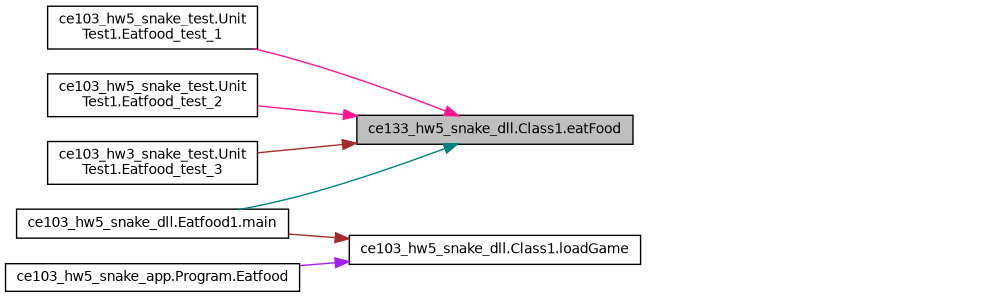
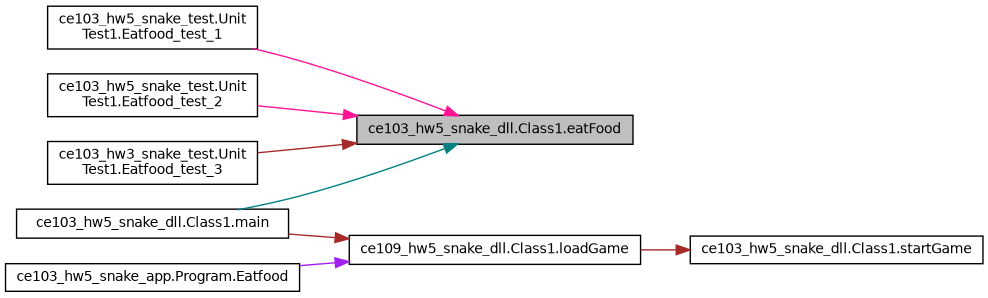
  digraph {
    rankdir=RL
    node [color=black fillcolor=white fontname=Helvetica fontsize=10 shape=record style=filled]
    edge [color=brown dir=back fontname=Helvetica fontsize=10 labelfontname=Helvetica labelfontsize=10 style=solid]
-   n1 [fillcolor=grey75 fontcolor=black height=0.2 label="ce133_hw5_snake_dll.Class1.eatFood" width=0.4]
+   n1 [fillcolor=grey75 fontcolor=black height=0.2 label="ce103_hw5_snake_dll.Class1.eatFood" width=0.4]
    n2 [height=0.2 label="ce103_hw5_snake_test.Unit\lTest1.Eatfood_test_1" width=0.4]
    n3 [height=0.2 label="ce103_hw5_snake_test.Unit\lTest1.Eatfood_test_2" width=0.4]
    n4 [height=0.2 label="ce103_hw3_snake_test.Unit\lTest1.Eatfood_test_3" width=0.4]
-   n5 [height=0.2 label="ce103_hw5_snake_dll.Eatfood1.main" width=0.4]
-   n7 [height=0.2 label="ce103_hw5_snake_dll.Class1.loadGame" width=0.4]
+   n5 [height=0.2 label="ce103_hw5_snake_dll.Class1.main" width=0.4]
+   n6 [height=0.2 label="ce103_hw5_snake_dll.Class1.startGame" width=0.4]
+   n7 [height=0.2 label="ce109_hw5_snake_dll.Class1.loadGame" width=0.4]
    n8 [height=0.2 label="ce103_hw5_snake_app.Program.Eatfood" width=0.4]
    n1 -> n2 [color=deeppink]
    n1 -> n3 [color=deeppink]
    n1 -> n4
    n1 -> n5 [color=teal]
+   n6 -> n7
    n7 -> n5
    n7 -> n8 [color=purple]
  }
